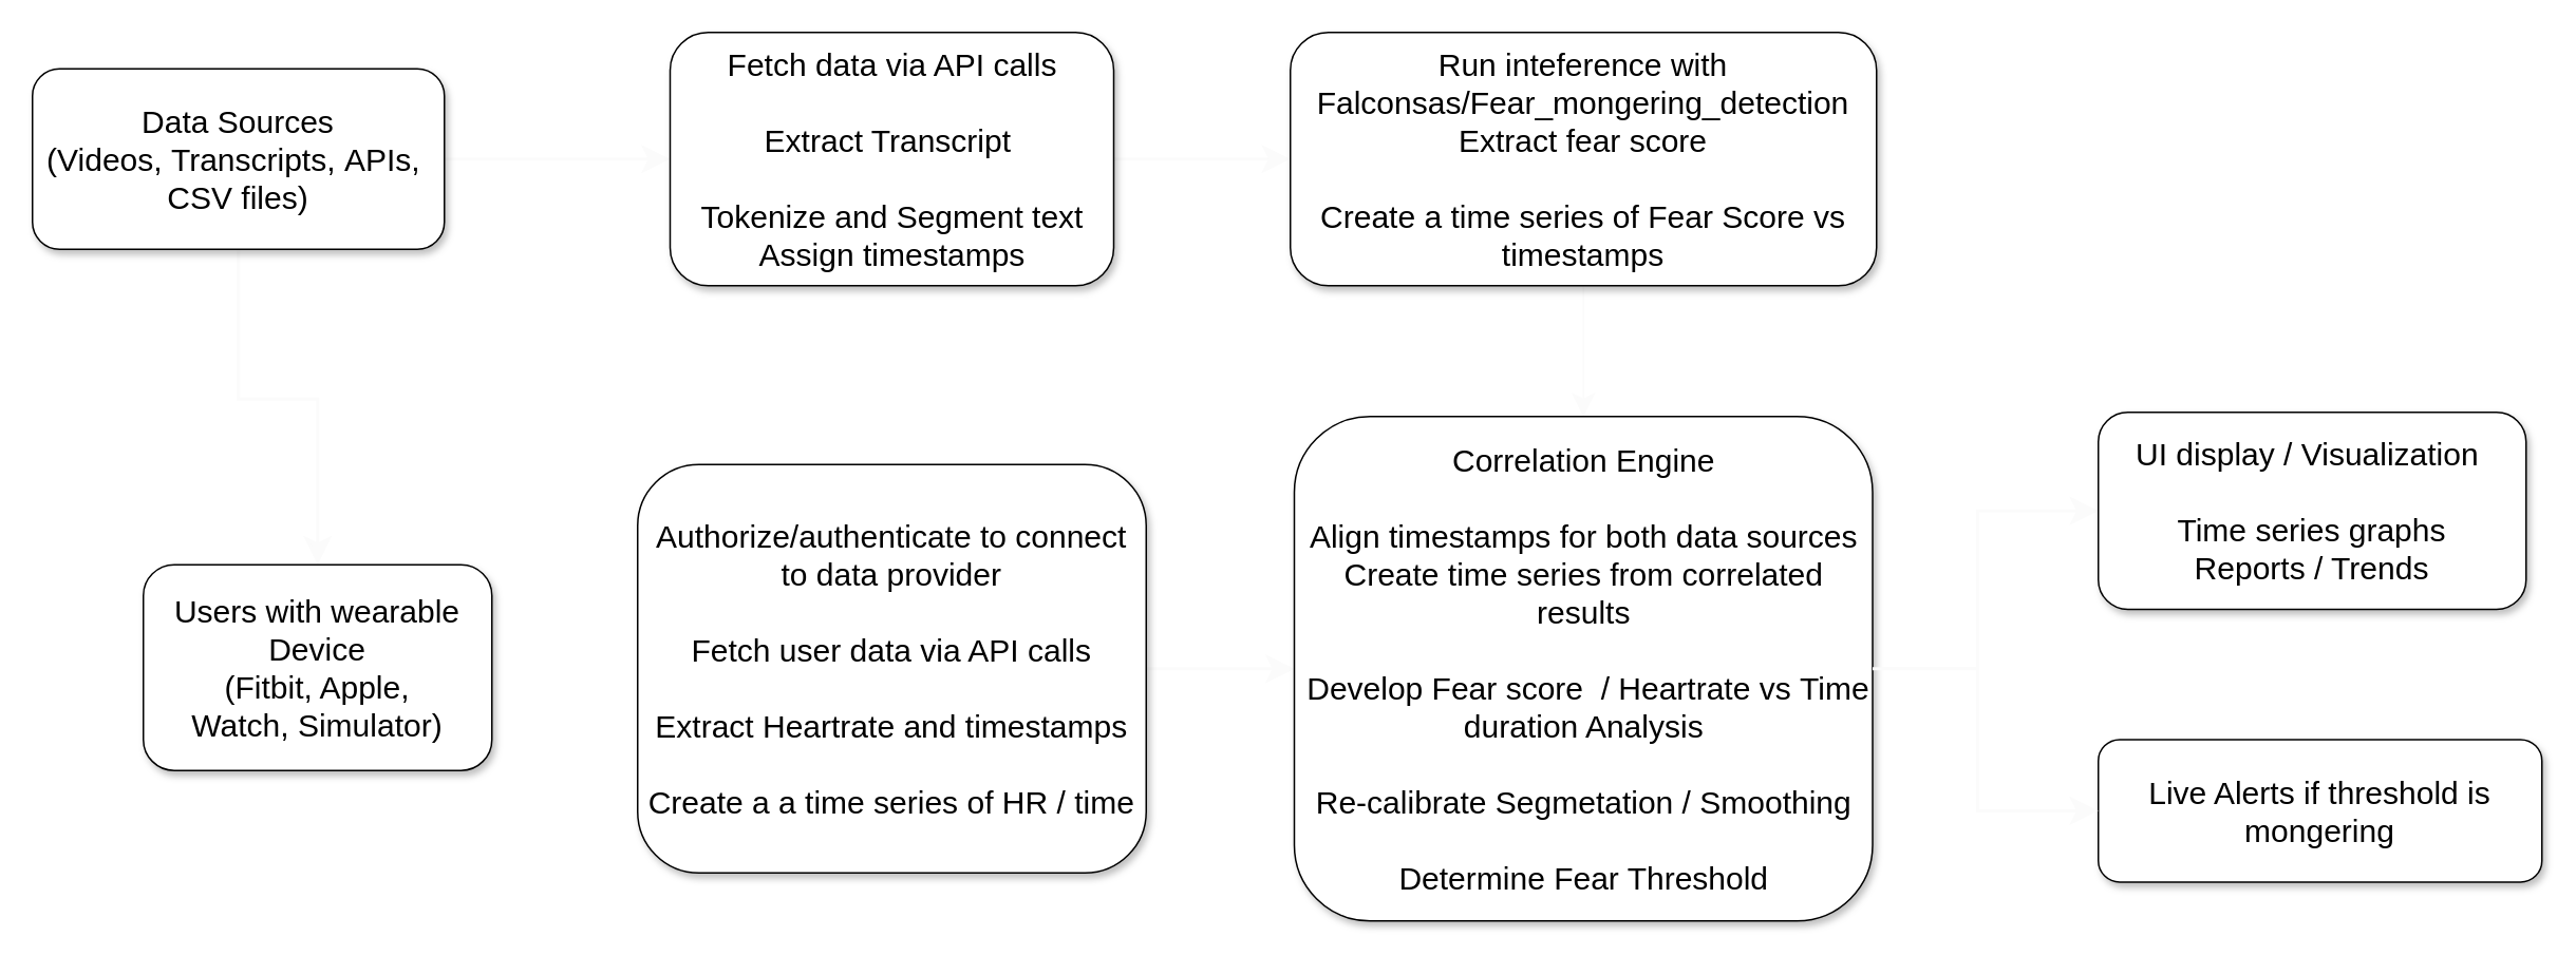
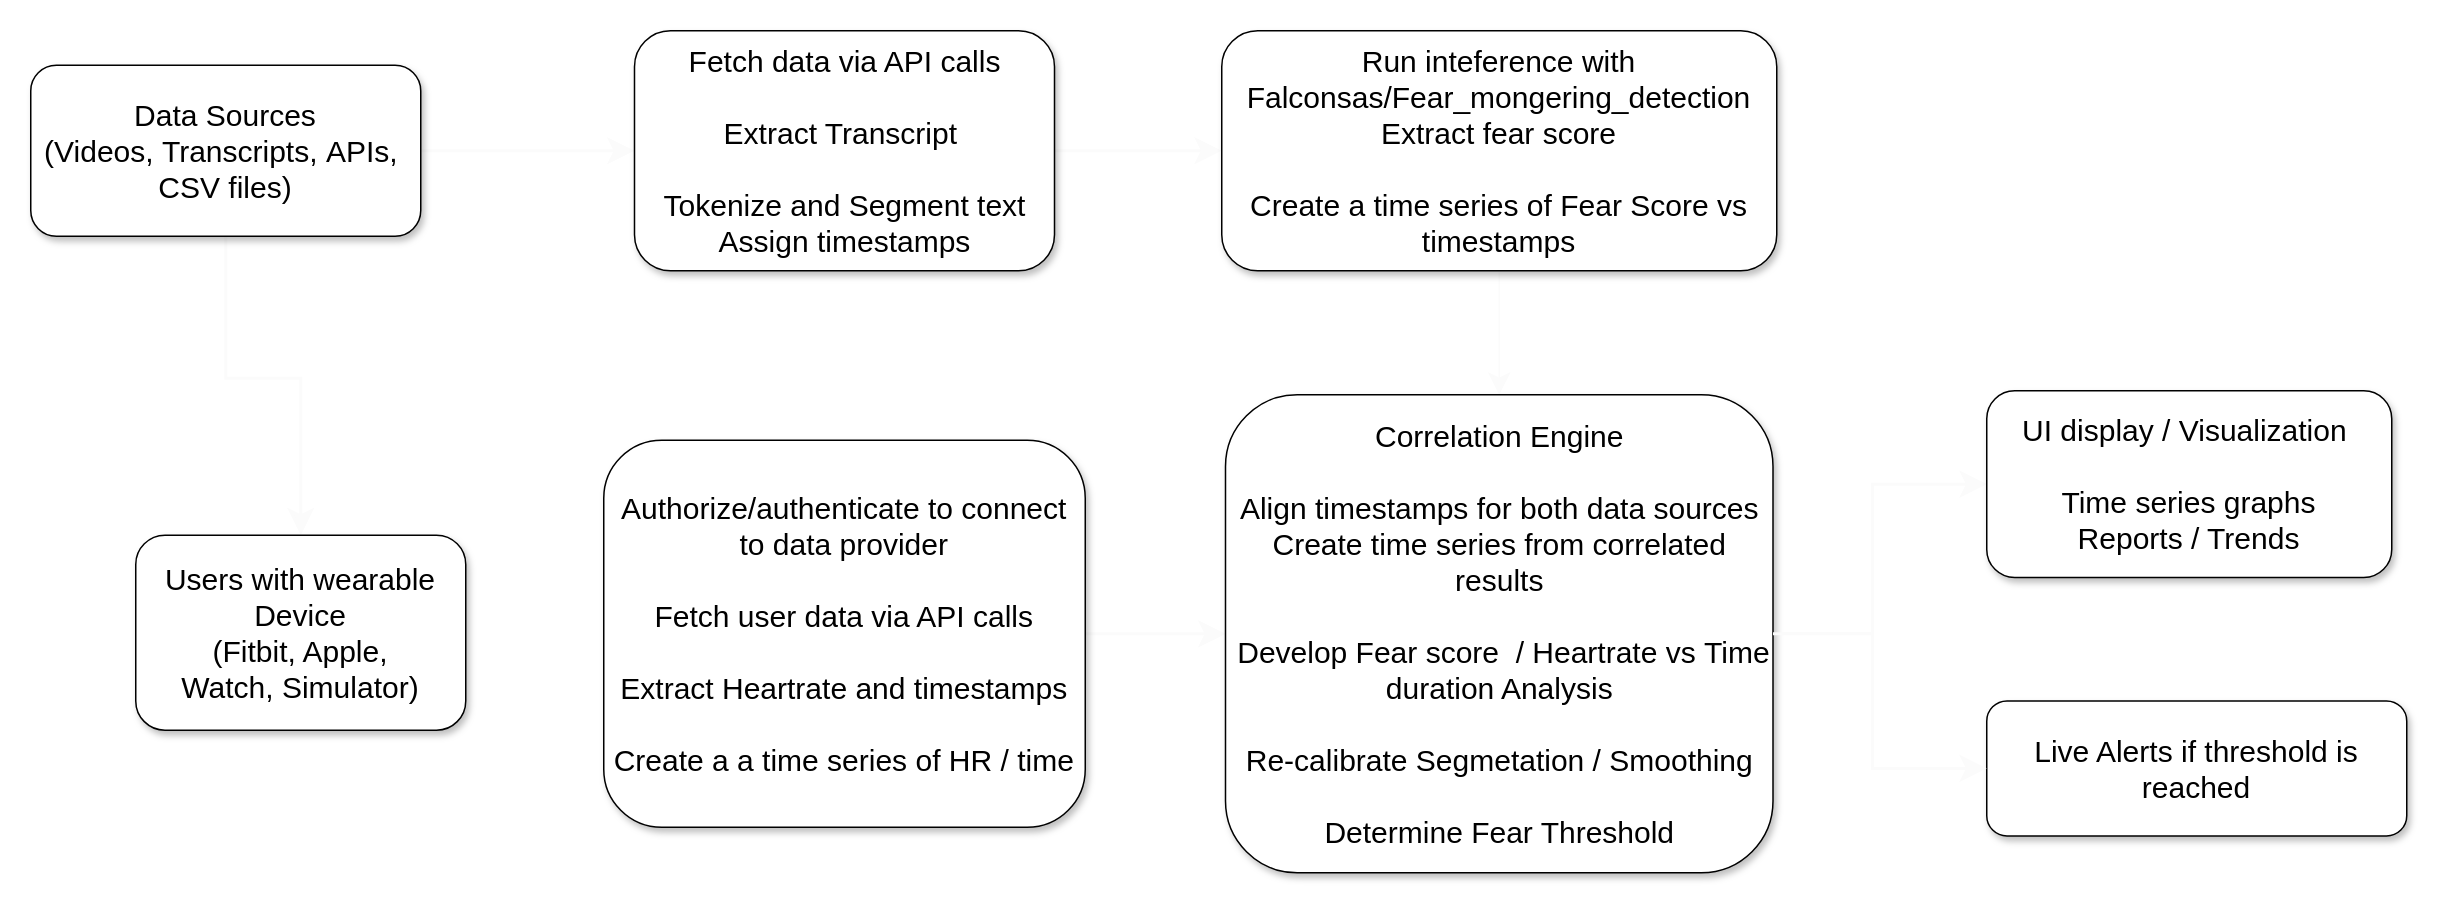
  <mxCell id="0" />
  <mxCell id="1" parent="0" />
  <mxCell id="2" value="" style="edgeStyle=orthogonalEdgeStyle;rounded=0;orthogonalLoop=1;jettySize=auto;html=1;entryX=0;entryY=0.5;entryDx=0;entryDy=0;strokeColor=#FFFFFF;" parent="1" source="10" target="14" edge="1"><mxGeometry relative="1" as="geometry"><mxPoint x="364" y="352.87" as="sourcePoint" /></mxGeometry></mxCell>
  <mxCell id="3" value="" style="edgeStyle=orthogonalEdgeStyle;rounded=0;orthogonalLoop=1;jettySize=auto;html=1;entryX=0;entryY=0.5;entryDx=0;entryDy=0;exitX=1;exitY=0.5;exitDx=0;exitDy=0;strokeWidth=2;endSize=12;fillColor=#647687;strokeColor=#FBFBFB;" parent="1" source="9" target="12" edge="1"><mxGeometry relative="1" as="geometry"><mxPoint x="414" y="100" as="targetPoint" /><mxPoint x="324" y="47.5" as="sourcePoint" /></mxGeometry></mxCell>
  <mxCell id="4" style="edgeStyle=orthogonalEdgeStyle;rounded=0;orthogonalLoop=1;jettySize=auto;html=1;entryX=0;entryY=0.5;entryDx=0;entryDy=0;exitX=1;exitY=0.5;exitDx=0;exitDy=0;strokeWidth=2;endSize=12;fillColor=#647687;strokeColor=#FBFBFB;" parent="1" source="14" target="15" edge="1"><mxGeometry relative="1" as="geometry"><mxPoint x="924" y="210.053" as="sourcePoint" /><mxPoint x="1424" y="150" as="targetPoint" /></mxGeometry></mxCell>
  <mxCell id="5" style="edgeStyle=orthogonalEdgeStyle;rounded=0;orthogonalLoop=1;jettySize=auto;html=1;entryX=0;entryY=0.5;entryDx=0;entryDy=0;exitX=1;exitY=0.5;exitDx=0;exitDy=0;strokeWidth=2;endSize=12;fillColor=#647687;strokeColor=#FBFBFB;" parent="1" source="15" target="16" edge="1"><mxGeometry relative="1" as="geometry"><mxPoint x="784" y="688.053" as="sourcePoint" /><mxPoint x="1444" y="555" as="targetPoint" /></mxGeometry></mxCell>
- <mxCell id="6" value="&lt;div&gt;&lt;font&gt;Live Alerts&amp;nbsp;&lt;/font&gt;&lt;span&gt;if threshold is mongering&lt;/span&gt;&lt;/div&gt;" style="rounded=1;whiteSpace=wrap;html=1;fontSize=20;glass=0;strokeWidth=1;shadow=1;labelBackgroundColor=none;" parent="1" vertex="1"><mxGeometry x="1324" y="466.75" width="280" height="90" as="geometry" /></mxCell>
+ <mxCell id="6" value="&lt;div&gt;&lt;font&gt;Live Alerts&amp;nbsp;&lt;/font&gt;&lt;span&gt;if threshold is reached&lt;/span&gt;&lt;/div&gt;" style="rounded=1;whiteSpace=wrap;html=1;fontSize=20;glass=0;strokeWidth=1;shadow=1;labelBackgroundColor=none;" parent="1" vertex="1"><mxGeometry x="1324" y="466.75" width="280" height="90" as="geometry" /></mxCell>
  <mxCell id="7" value="" style="edgeStyle=orthogonalEdgeStyle;rounded=0;orthogonalLoop=1;jettySize=auto;html=1;exitX=0.5;exitY=1;exitDx=0;exitDy=0;entryX=0.5;entryY=0;entryDx=0;entryDy=0;endSize=12;fillColor=#647687;strokeColor=#FBFBFB;" parent="1" source="13" target="15" edge="1"><mxGeometry relative="1" as="geometry"><mxPoint x="1504" y="182.5" as="sourcePoint" /></mxGeometry></mxCell>
  <mxCell id="8" style="edgeStyle=orthogonalEdgeStyle;rounded=0;orthogonalLoop=1;jettySize=auto;html=1;entryX=0.5;entryY=0;entryDx=0;entryDy=0;strokeWidth=2;endSize=12;fillColor=#647687;strokeColor=#FBFBFB;" parent="1" source="9" target="10" edge="1"><mxGeometry relative="1" as="geometry" /></mxCell>
  <mxCell id="9" value="&lt;font&gt;Data Sources&lt;/font&gt;&lt;div&gt;&lt;font&gt;(Videos,&amp;nbsp;&lt;span&gt;Transcripts,&amp;nbsp;&lt;/span&gt;&lt;span&gt;APIs,&amp;nbsp;&lt;/span&gt;&lt;/font&gt;&lt;/div&gt;&lt;div&gt;&lt;font&gt;&lt;span&gt;CSV files)&lt;/span&gt;&lt;/font&gt;&lt;/div&gt;" style="rounded=1;whiteSpace=wrap;html=1;fontSize=20;labelBackgroundColor=none;shadow=1;" parent="1" vertex="1"><mxGeometry x="20" y="43" width="260" height="114" as="geometry" /></mxCell>
  <mxCell id="10" value="&lt;font&gt;Users with wearable Device&lt;/font&gt;&lt;div&gt;&lt;font&gt;(Fitbit, Apple,&lt;/font&gt;&lt;/div&gt;&lt;div&gt;&lt;font&gt;Watch, Simulator)&lt;/font&gt;&lt;/div&gt;" style="rounded=1;whiteSpace=wrap;html=1;fontSize=20;labelBackgroundColor=none;shadow=1;" parent="1" vertex="1"><mxGeometry x="90" y="356.28" width="220" height="130" as="geometry" /></mxCell>
  <mxCell id="11" value="" style="edgeStyle=orthogonalEdgeStyle;rounded=0;orthogonalLoop=1;jettySize=auto;html=1;strokeWidth=2;endSize=12;fillColor=#647687;strokeColor=#FBFBFB;" parent="1" source="12" target="13" edge="1"><mxGeometry relative="1" as="geometry" /></mxCell>
  <mxCell id="12" value="&lt;div&gt;&lt;font&gt;Fetch data via API calls&lt;/font&gt;&lt;/div&gt;&lt;div&gt;&lt;font&gt;&lt;br&gt;&lt;/font&gt;&lt;/div&gt;&lt;div&gt;&lt;font&gt;Extract Transcript&amp;nbsp;&lt;/font&gt;&lt;/div&gt;&lt;div&gt;&lt;font&gt;&lt;br&gt;&lt;/font&gt;&lt;/div&gt;&lt;div&gt;&lt;font&gt;Tokenize and Segment text&lt;/font&gt;&lt;/div&gt;&lt;div&gt;&lt;font&gt;Assign timestamps&lt;/font&gt;&lt;/div&gt;" style="rounded=1;whiteSpace=wrap;html=1;fontSize=20;labelBackgroundColor=none;shadow=1;" parent="1" vertex="1"><mxGeometry x="422.5" y="20" width="280" height="160" as="geometry" /></mxCell>
  <mxCell id="13" value="&lt;div&gt;&lt;span&gt;&lt;font&gt;Run inteference with Falconsas/Fear_mongering_detection&lt;/font&gt;&lt;/span&gt;&lt;/div&gt;&lt;div&gt;&lt;font&gt;Extract fear score&lt;/font&gt;&lt;/div&gt;&lt;div&gt;&lt;font&gt;&lt;br&gt;&lt;/font&gt;&lt;/div&gt;&lt;div&gt;&lt;span&gt;Create a time series of Fear Score vs timestamps&lt;/span&gt;&lt;/div&gt;" style="rounded=1;whiteSpace=wrap;html=1;fontSize=20;labelBackgroundColor=none;shadow=1;" parent="1" vertex="1"><mxGeometry x="814" y="20" width="370" height="160" as="geometry" /></mxCell>
  <mxCell id="14" value="&lt;div&gt;&lt;font&gt;Authorize/authenticate to connect to data provider&lt;/font&gt;&lt;/div&gt;&lt;div&gt;&lt;font&gt;&lt;br&gt;&lt;/font&gt;&lt;/div&gt;&lt;div&gt;&lt;font&gt;Fetch user data via API calls&lt;/font&gt;&lt;/div&gt;&lt;div&gt;&lt;font&gt;&lt;br&gt;&lt;/font&gt;&lt;/div&gt;&lt;div&gt;&lt;font&gt;Extract Heartrate and&lt;/font&gt;&lt;span&gt;&amp;nbsp;timestamps&lt;/span&gt;&lt;/div&gt;&lt;div&gt;&lt;span&gt;&lt;br&gt;&lt;/span&gt;&lt;/div&gt;&lt;div&gt;&lt;span&gt;Create a a time series of HR / time&lt;/span&gt;&lt;/div&gt;" style="rounded=1;whiteSpace=wrap;html=1;fontSize=20;labelBackgroundColor=none;shadow=1;" parent="1" vertex="1"><mxGeometry x="402" y="293.03" width="321" height="258" as="geometry" /></mxCell>
  <mxCell id="15" value="&lt;div&gt;&lt;span&gt;Correlation Engine&lt;/span&gt;&lt;/div&gt;&lt;div&gt;&lt;span&gt;&lt;br&gt;&lt;/span&gt;&lt;/div&gt;&lt;div&gt;&lt;span&gt;Align timestamps for both data sources&lt;/span&gt;&lt;/div&gt;&lt;div&gt;&lt;span&gt;Create time series from correlated results&lt;/span&gt;&lt;/div&gt;&lt;div&gt;&lt;span&gt;&lt;br&gt;&lt;/span&gt;&lt;/div&gt;&lt;div&gt;&lt;span&gt;&amp;nbsp;Develop Fear score&amp;nbsp; / Heartrate&amp;nbsp;&lt;/span&gt;&lt;span&gt;vs&amp;nbsp;&lt;/span&gt;&lt;span&gt;Time duration Analysis&lt;/span&gt;&lt;span&gt;&lt;/span&gt;&lt;/div&gt;&lt;div&gt;&lt;span&gt;&lt;br&gt;&lt;/span&gt;&lt;/div&gt;&lt;div&gt;&lt;span&gt;Re-calibrate Segmetation / Smoothing&lt;/span&gt;&lt;span&gt;&lt;/span&gt;&lt;/div&gt;&lt;div&gt;&lt;span&gt;&lt;br&gt;&lt;/span&gt;&lt;/div&gt;&lt;div&gt;&lt;span&gt;Determine Fear Threshold&lt;/span&gt;&lt;/div&gt;" style="rounded=1;whiteSpace=wrap;html=1;fontSize=20;labelBackgroundColor=none;shadow=1;" parent="1" vertex="1"><mxGeometry x="816.5" y="262.69" width="365" height="318.68" as="geometry" /></mxCell>
  <mxCell id="16" value="&lt;div&gt;&lt;span&gt;UI display /&amp;nbsp;&lt;/span&gt;&lt;span&gt;Visualization&amp;nbsp;&lt;/span&gt;&lt;/div&gt;&lt;div&gt;&lt;span&gt;&lt;br&gt;&lt;/span&gt;&lt;/div&gt;&lt;div&gt;&lt;span&gt;Time series graphs&lt;/span&gt;&lt;/div&gt;&lt;div&gt;&lt;span&gt;Reports / Trends&lt;/span&gt;&lt;/div&gt;" style="rounded=1;whiteSpace=wrap;html=1;fontSize=20;labelBackgroundColor=none;shadow=1;" parent="1" vertex="1"><mxGeometry x="1324" y="260" width="270" height="124.5" as="geometry" /></mxCell>
  <mxCell id="17" style="edgeStyle=orthogonalEdgeStyle;rounded=0;orthogonalLoop=1;jettySize=auto;html=1;entryX=0;entryY=0.5;entryDx=0;entryDy=0;exitX=1;exitY=0.5;exitDx=0;exitDy=0;strokeWidth=2;endSize=12;fillColor=#647687;strokeColor=#FBFBFB;" parent="1" source="15" target="6" edge="1"><mxGeometry relative="1" as="geometry"><mxPoint x="1204" y="340" as="sourcePoint" /><mxPoint x="1299" y="340" as="targetPoint" /></mxGeometry></mxCell>
